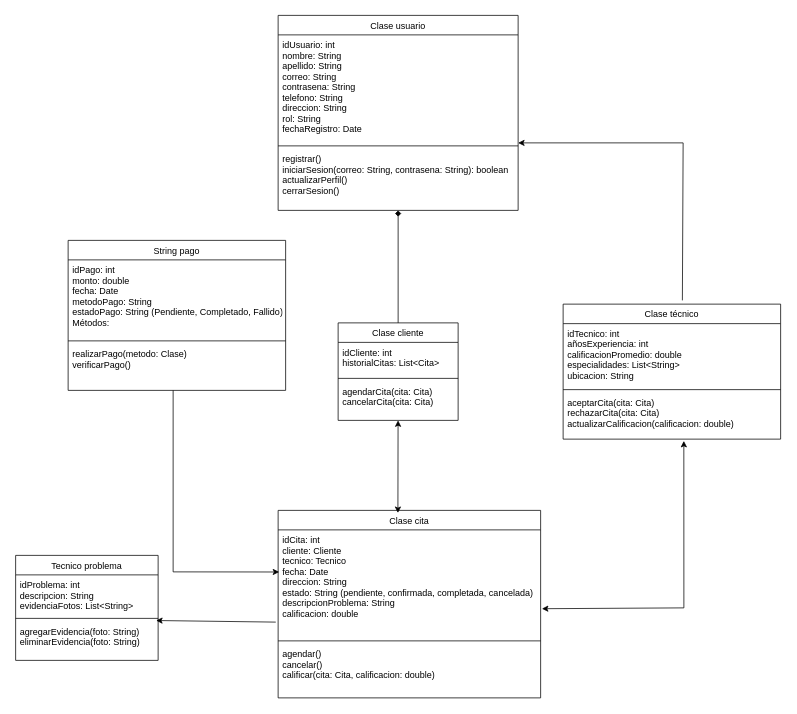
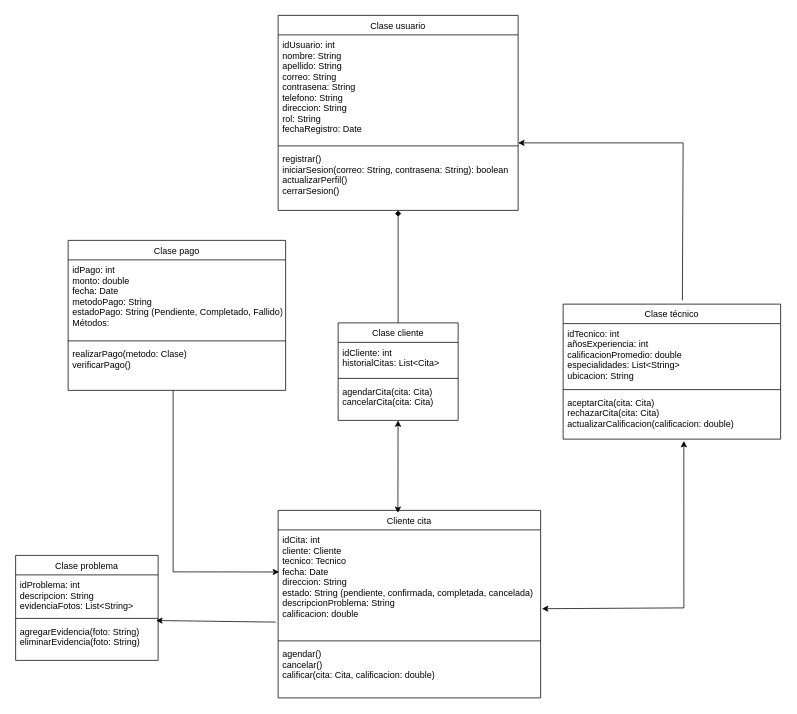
  <mxCell id="0" />
  <mxCell id="1" parent="0" />
- <mxCell id="2" value="Clase cita" style="swimlane;fontStyle=0;align=center;verticalAlign=top;childLayout=stackLayout;horizontal=1;startSize=26;horizontalStack=0;resizeParent=1;resizeLast=0;collapsible=1;marginBottom=0;rounded=0;shadow=0;strokeWidth=1;" parent="1" vertex="1"><mxGeometry x="370" y="680" width="350" height="250" as="geometry"><mxRectangle x="550" y="140" width="160" height="26" as="alternateBounds" /></mxGeometry></mxCell>
+ <mxCell id="2" value="Cliente cita" style="swimlane;fontStyle=0;align=center;verticalAlign=top;childLayout=stackLayout;horizontal=1;startSize=26;horizontalStack=0;resizeParent=1;resizeLast=0;collapsible=1;marginBottom=0;rounded=0;shadow=0;strokeWidth=1;" parent="1" vertex="1"><mxGeometry x="370" y="680" width="350" height="250" as="geometry"><mxRectangle x="550" y="140" width="160" height="26" as="alternateBounds" /></mxGeometry></mxCell>
  <mxCell id="3" value="idCita: int&#10;cliente: Cliente&#10;tecnico: Tecnico&#10;fecha: Date&#10;direccion: String&#10;estado: String (pendiente, confirmada, completada, cancelada)&#10;descripcionProblema: String&#10;calificacion: double" style="text;align=left;verticalAlign=top;spacingLeft=4;spacingRight=4;overflow=hidden;rotatable=0;points=[[0,0.5],[1,0.5]];portConstraint=eastwest;" parent="2" vertex="1"><mxGeometry y="26" width="350" height="144" as="geometry" /></mxCell>
  <mxCell id="4" value="" style="line;html=1;strokeWidth=1;align=left;verticalAlign=middle;spacingTop=-1;spacingLeft=3;spacingRight=3;rotatable=0;labelPosition=right;points=[];portConstraint=eastwest;" parent="2" vertex="1"><mxGeometry y="170" width="350" height="8" as="geometry" /></mxCell>
  <mxCell id="5" value="agendar()&#10;cancelar()&#10;calificar(cita: Cita, calificacion: double)" style="text;align=left;verticalAlign=top;spacingLeft=4;spacingRight=4;overflow=hidden;rotatable=0;points=[[0,0.5],[1,0.5]];portConstraint=eastwest;" parent="2" vertex="1"><mxGeometry y="178" width="350" height="70" as="geometry" /></mxCell>
- <mxCell id="6" value="Tecnico problema" style="swimlane;fontStyle=0;align=center;verticalAlign=top;childLayout=stackLayout;horizontal=1;startSize=26;horizontalStack=0;resizeParent=1;resizeLast=0;collapsible=1;marginBottom=0;rounded=0;shadow=0;strokeWidth=1;" vertex="1" parent="1"><mxGeometry x="20" y="740" width="190" height="140" as="geometry"><mxRectangle x="550" y="140" width="160" height="26" as="alternateBounds" /></mxGeometry></mxCell>
+ <mxCell id="6" value="Clase problema" style="swimlane;fontStyle=0;align=center;verticalAlign=top;childLayout=stackLayout;horizontal=1;startSize=26;horizontalStack=0;resizeParent=1;resizeLast=0;collapsible=1;marginBottom=0;rounded=0;shadow=0;strokeWidth=1;" vertex="1" parent="1"><mxGeometry x="20" y="740" width="190" height="140" as="geometry"><mxRectangle x="550" y="140" width="160" height="26" as="alternateBounds" /></mxGeometry></mxCell>
  <mxCell id="7" value="idProblema: int&#10;descripcion: String&#10;evidenciaFotos: List&lt;String&gt;" style="text;align=left;verticalAlign=top;spacingLeft=4;spacingRight=4;overflow=hidden;rotatable=0;points=[[0,0.5],[1,0.5]];portConstraint=eastwest;" vertex="1" parent="6"><mxGeometry y="26" width="190" height="54" as="geometry" /></mxCell>
  <mxCell id="8" value="" style="line;html=1;strokeWidth=1;align=left;verticalAlign=middle;spacingTop=-1;spacingLeft=3;spacingRight=3;rotatable=0;labelPosition=right;points=[];portConstraint=eastwest;" vertex="1" parent="6"><mxGeometry y="80" width="190" height="8" as="geometry" /></mxCell>
  <mxCell id="9" value="agregarEvidencia(foto: String)&#10;eliminarEvidencia(foto: String)" style="text;align=left;verticalAlign=top;spacingLeft=4;spacingRight=4;overflow=hidden;rotatable=0;points=[[0,0.5],[1,0.5]];portConstraint=eastwest;" vertex="1" parent="6"><mxGeometry y="88" width="190" height="52" as="geometry" /></mxCell>
- <mxCell id="10" value="String pago" style="swimlane;fontStyle=0;align=center;verticalAlign=top;childLayout=stackLayout;horizontal=1;startSize=26;horizontalStack=0;resizeParent=1;resizeLast=0;collapsible=1;marginBottom=0;rounded=0;shadow=0;strokeWidth=1;" vertex="1" parent="1"><mxGeometry x="90" y="320" width="290" height="200" as="geometry"><mxRectangle x="550" y="140" width="160" height="26" as="alternateBounds" /></mxGeometry></mxCell>
+ <mxCell id="10" value="Clase pago" style="swimlane;fontStyle=0;align=center;verticalAlign=top;childLayout=stackLayout;horizontal=1;startSize=26;horizontalStack=0;resizeParent=1;resizeLast=0;collapsible=1;marginBottom=0;rounded=0;shadow=0;strokeWidth=1;" vertex="1" parent="1"><mxGeometry x="90" y="320" width="290" height="200" as="geometry"><mxRectangle x="550" y="140" width="160" height="26" as="alternateBounds" /></mxGeometry></mxCell>
  <mxCell id="11" value="idPago: int&#10;monto: double&#10;fecha: Date&#10;metodoPago: String&#10;estadoPago: String (Pendiente, Completado, Fallido)&#10;Métodos:" style="text;align=left;verticalAlign=top;spacingLeft=4;spacingRight=4;overflow=hidden;rotatable=0;points=[[0,0.5],[1,0.5]];portConstraint=eastwest;" vertex="1" parent="10"><mxGeometry y="26" width="290" height="104" as="geometry" /></mxCell>
  <mxCell id="12" value="" style="line;html=1;strokeWidth=1;align=left;verticalAlign=middle;spacingTop=-1;spacingLeft=3;spacingRight=3;rotatable=0;labelPosition=right;points=[];portConstraint=eastwest;" vertex="1" parent="10"><mxGeometry y="130" width="290" height="8" as="geometry" /></mxCell>
  <mxCell id="13" value="realizarPago(metodo: Clase)&#10;verificarPago()" style="text;align=left;verticalAlign=top;spacingLeft=4;spacingRight=4;overflow=hidden;rotatable=0;points=[[0,0.5],[1,0.5]];portConstraint=eastwest;" vertex="1" parent="10"><mxGeometry y="138" width="290" height="42" as="geometry" /></mxCell>
  <mxCell id="14" value="Clase usuario" style="swimlane;fontStyle=0;align=center;verticalAlign=top;childLayout=stackLayout;horizontal=1;startSize=26;horizontalStack=0;resizeParent=1;resizeLast=0;collapsible=1;marginBottom=0;rounded=0;shadow=0;strokeWidth=1;" vertex="1" parent="1"><mxGeometry x="370" y="20" width="320" height="260" as="geometry"><mxRectangle x="550" y="140" width="160" height="26" as="alternateBounds" /></mxGeometry></mxCell>
  <mxCell id="15" value="idUsuario: int&#10;nombre: String&#10;apellido: String&#10;correo: String&#10;contrasena: String&#10;telefono: String&#10;direccion: String&#10;rol: String &#10;fechaRegistro: Date" style="text;align=left;verticalAlign=top;spacingLeft=4;spacingRight=4;overflow=hidden;rotatable=0;points=[[0,0.5],[1,0.5]];portConstraint=eastwest;" vertex="1" parent="14"><mxGeometry y="26" width="320" height="144" as="geometry" /></mxCell>
  <mxCell id="16" value="" style="line;html=1;strokeWidth=1;align=left;verticalAlign=middle;spacingTop=-1;spacingLeft=3;spacingRight=3;rotatable=0;labelPosition=right;points=[];portConstraint=eastwest;" vertex="1" parent="14"><mxGeometry y="170" width="320" height="8" as="geometry" /></mxCell>
  <mxCell id="17" value="registrar()&#10;iniciarSesion(correo: String, contrasena: String): boolean&#10;actualizarPerfil()&#10;cerrarSesion()" style="text;align=left;verticalAlign=top;spacingLeft=4;spacingRight=4;overflow=hidden;rotatable=0;points=[[0,0.5],[1,0.5]];portConstraint=eastwest;" vertex="1" parent="14"><mxGeometry y="178" width="320" height="82" as="geometry" /></mxCell>
  <mxCell id="18" value="Clase cliente" style="swimlane;fontStyle=0;align=center;verticalAlign=top;childLayout=stackLayout;horizontal=1;startSize=26;horizontalStack=0;resizeParent=1;resizeLast=0;collapsible=1;marginBottom=0;rounded=0;shadow=0;strokeWidth=1;" vertex="1" parent="1"><mxGeometry x="450" y="430" width="160" height="130" as="geometry"><mxRectangle x="550" y="140" width="160" height="26" as="alternateBounds" /></mxGeometry></mxCell>
  <mxCell id="19" value="idCliente: int&#10;historialCitas: List&lt;Cita&gt;" style="text;align=left;verticalAlign=top;spacingLeft=4;spacingRight=4;overflow=hidden;rotatable=0;points=[[0,0.5],[1,0.5]];portConstraint=eastwest;" vertex="1" parent="18"><mxGeometry y="26" width="160" height="44" as="geometry" /></mxCell>
  <mxCell id="20" value="" style="line;html=1;strokeWidth=1;align=left;verticalAlign=middle;spacingTop=-1;spacingLeft=3;spacingRight=3;rotatable=0;labelPosition=right;points=[];portConstraint=eastwest;" vertex="1" parent="18"><mxGeometry y="70" width="160" height="8" as="geometry" /></mxCell>
  <mxCell id="21" value="agendarCita(cita: Cita)&#10;cancelarCita(cita: Cita)" style="text;align=left;verticalAlign=top;spacingLeft=4;spacingRight=4;overflow=hidden;rotatable=0;points=[[0,0.5],[1,0.5]];portConstraint=eastwest;" vertex="1" parent="18"><mxGeometry y="78" width="160" height="52" as="geometry" /></mxCell>
  <mxCell id="22" value="" style="endArrow=diamond;html=1;rounded=0;exitX=0.5;exitY=0;exitDx=0;exitDy=0;entryX=0.5;entryY=1;entryDx=0;entryDy=0;" edge="1" parent="1" source="18" target="14"><mxGeometry width="50" height="50" relative="1" as="geometry"><mxPoint x="220" y="390" as="sourcePoint" /><mxPoint x="270" y="340" as="targetPoint" /></mxGeometry></mxCell>
  <mxCell id="23" value="" style="endArrow=classic;startArrow=classic;html=1;rounded=0;entryX=0.477;entryY=0.977;entryDx=0;entryDy=0;entryPerimeter=0;exitX=0.446;exitY=0.009;exitDx=0;exitDy=0;exitPerimeter=0;" edge="1" parent="1"><mxGeometry width="50" height="50" relative="1" as="geometry"><mxPoint x="529.71" y="683.45" as="sourcePoint" /><mxPoint x="529.93" y="560.004" as="targetPoint" /></mxGeometry></mxCell>
  <mxCell id="24" value="Clase técnico" style="swimlane;fontStyle=0;align=center;verticalAlign=top;childLayout=stackLayout;horizontal=1;startSize=26;horizontalStack=0;resizeParent=1;resizeLast=0;collapsible=1;marginBottom=0;rounded=0;shadow=0;strokeWidth=1;" vertex="1" parent="1"><mxGeometry x="750" y="405" width="290" height="180" as="geometry"><mxRectangle x="550" y="140" width="160" height="26" as="alternateBounds" /></mxGeometry></mxCell>
  <mxCell id="25" value="idTecnico: int&#10;añosExperiencia: int&#10;calificacionPromedio: double&#10;especialidades: List&lt;String&gt;&#10;ubicacion: String&#10;" style="text;align=left;verticalAlign=top;spacingLeft=4;spacingRight=4;overflow=hidden;rotatable=0;points=[[0,0.5],[1,0.5]];portConstraint=eastwest;" vertex="1" parent="24"><mxGeometry y="26" width="290" height="84" as="geometry" /></mxCell>
  <mxCell id="26" value="" style="line;html=1;strokeWidth=1;align=left;verticalAlign=middle;spacingTop=-1;spacingLeft=3;spacingRight=3;rotatable=0;labelPosition=right;points=[];portConstraint=eastwest;" vertex="1" parent="24"><mxGeometry y="110" width="290" height="8" as="geometry" /></mxCell>
  <mxCell id="27" value="aceptarCita(cita: Cita)&#10;rechazarCita(cita: Cita)&#10;actualizarCalificacion(calificacion: double)" style="text;align=left;verticalAlign=top;spacingLeft=4;spacingRight=4;overflow=hidden;rotatable=0;points=[[0,0.5],[1,0.5]];portConstraint=eastwest;" vertex="1" parent="24"><mxGeometry y="118" width="290" height="62" as="geometry" /></mxCell>
  <mxCell id="28" value="" style="endArrow=classic;startArrow=classic;html=1;rounded=0;entryX=0.555;entryY=1.039;entryDx=0;entryDy=0;entryPerimeter=0;exitX=1.005;exitY=0.73;exitDx=0;exitDy=0;exitPerimeter=0;" edge="1" parent="1" source="3" target="27"><mxGeometry width="50" height="50" relative="1" as="geometry"><mxPoint x="730" y="810" as="sourcePoint" /><mxPoint x="910" y="590" as="targetPoint" /><Array as="points"><mxPoint x="911" y="810" /></Array></mxGeometry></mxCell>
  <mxCell id="29" value="" style="endArrow=classic;html=1;rounded=0;entryX=0.004;entryY=0.39;entryDx=0;entryDy=0;entryPerimeter=0;" edge="1" parent="1" target="3"><mxGeometry width="50" height="50" relative="1" as="geometry"><mxPoint x="230" y="520" as="sourcePoint" /><mxPoint x="230" y="520" as="targetPoint" /><Array as="points"><mxPoint x="230" y="762" /></Array></mxGeometry></mxCell>
  <mxCell id="30" value="" style="endArrow=classic;html=1;rounded=0;entryX=0.986;entryY=-0.022;entryDx=0;entryDy=0;entryPerimeter=0;exitX=-0.009;exitY=0.854;exitDx=0;exitDy=0;exitPerimeter=0;" edge="1" parent="1" source="3" target="9"><mxGeometry width="50" height="50" relative="1" as="geometry"><mxPoint x="630" y="580" as="sourcePoint" /><mxPoint x="250" y="860" as="targetPoint" /></mxGeometry></mxCell>
  <mxCell id="31" value="" style="endArrow=classic;html=1;rounded=0;exitX=0.5;exitY=0;exitDx=0;exitDy=0;entryX=1;entryY=0;entryDx=0;entryDy=0;entryPerimeter=0;" edge="1" parent="1" target="16"><mxGeometry width="50" height="50" relative="1" as="geometry"><mxPoint x="909" y="400" as="sourcePoint" /><mxPoint x="909" y="260" as="targetPoint" /><Array as="points"><mxPoint x="910" y="190" /></Array></mxGeometry></mxCell>
